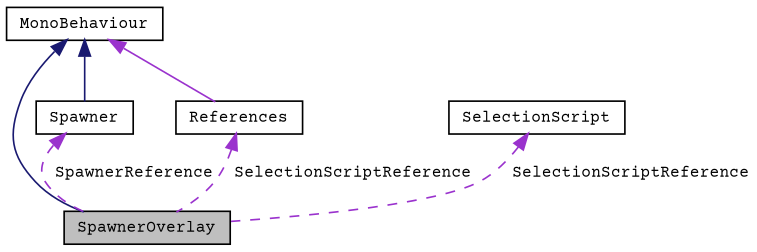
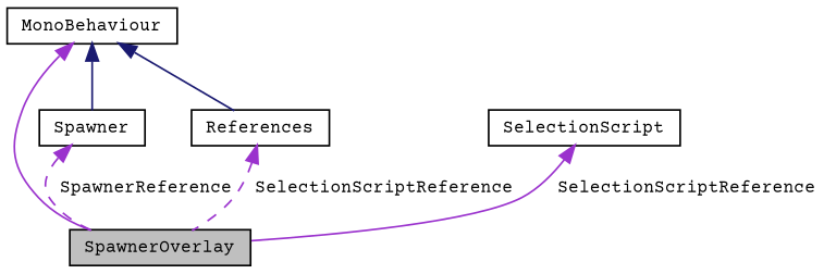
  digraph {
    fontname="Courier Prime"
    node [color=black fillcolor=white fontname="Courier Prime" fontsize=10 shape=record style=filled]
    edge [color=midnightblue dir=back fontname="Courier Prime" fontsize=10 labelfontname=Helvetica labelfontsize=10 style=solid]
    n1 [fillcolor=grey75 fontcolor=black height=0.2 label=SpawnerOverlay width=0.4]
    n2 [height=0.2 label=MonoBehaviour width=0.4]
    n3 [height=0.2 label=Spawner width=0.4]
    n4 [height=0.2 label=References width=0.4]
    n5 [height=0.2 label=SelectionScript width=0.4]
-   n2 -> n1
+   n2 -> n1 [color=darkorchid3]
    n2 -> n3
-   n2 -> n4 [color=darkorchid3]
+   n2 -> n4
    n3 -> n1 [color=darkorchid3 label=" SpawnerReference" style=dashed]
    n4 -> n1 [color=darkorchid3 label=" SelectionScriptReference" style=dashed]
-   n5 -> n1 [color=darkorchid3 label=" SelectionScriptReference" style=dashed]
+   n5 -> n1 [color=darkorchid3 label=" SelectionScriptReference"]
  }
